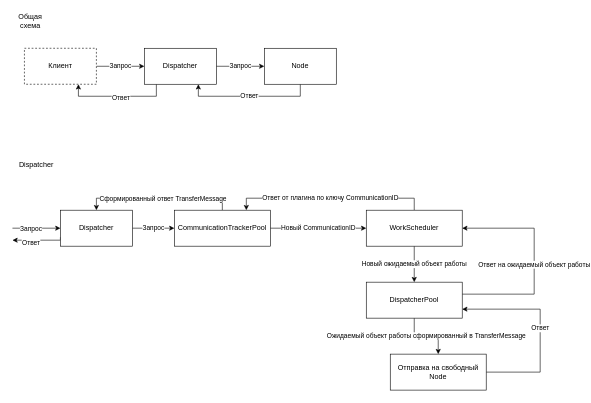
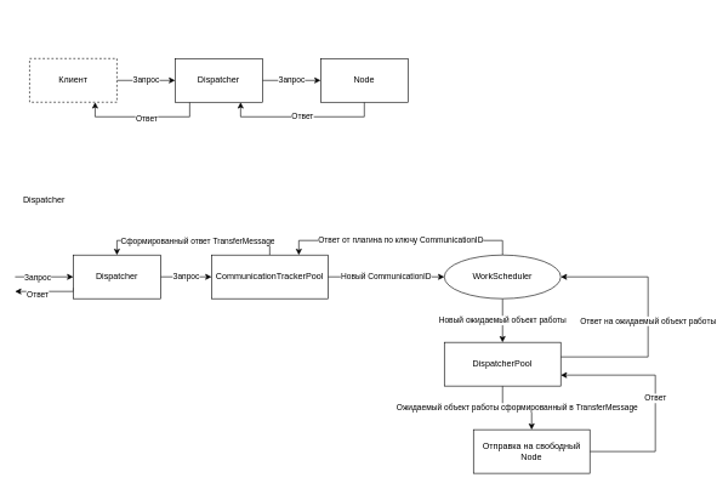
  <mxCell id="0" />
  <mxCell id="1" parent="0" />
  <mxCell id="2" value="Запрос" style="edgeStyle=orthogonalEdgeStyle;rounded=0;orthogonalLoop=1;jettySize=auto;html=1;" edge="1" parent="1" source="3" target="7"><mxGeometry relative="1" as="geometry" /></mxCell>
  <mxCell id="3" value="Клиент" style="rounded=0;whiteSpace=wrap;html=1;dashed=1;" vertex="1" parent="1"><mxGeometry x="40" y="80" width="120" height="60" as="geometry" /></mxCell>
  <mxCell id="4" value="Запрос" style="edgeStyle=orthogonalEdgeStyle;rounded=0;orthogonalLoop=1;jettySize=auto;html=1;" edge="1" parent="1" source="7" target="9"><mxGeometry relative="1" as="geometry" /></mxCell>
  <mxCell id="5" value="" style="edgeStyle=orthogonalEdgeStyle;rounded=0;orthogonalLoop=1;jettySize=auto;html=1;entryX=0.75;entryY=1;entryDx=0;entryDy=0;" edge="1" parent="1" source="7" target="3"><mxGeometry relative="1" as="geometry"><mxPoint x="300" y="220" as="targetPoint" /><Array as="points"><mxPoint x="260" y="160" /><mxPoint x="130" y="160" /></Array></mxGeometry></mxCell>
  <mxCell id="6" value="Ответ" style="edgeLabel;html=1;align=center;verticalAlign=middle;resizable=0;points=[];" vertex="1" connectable="0" parent="5"><mxGeometry x="-0.247" y="2" relative="1" as="geometry"><mxPoint x="-16" as="offset" /></mxGeometry></mxCell>
  <mxCell id="7" value="Dispatcher" style="rounded=0;whiteSpace=wrap;html=1;" vertex="1" parent="1"><mxGeometry x="240" y="80" width="120" height="60" as="geometry" /></mxCell>
  <mxCell id="8" value="Ответ" style="edgeStyle=orthogonalEdgeStyle;rounded=0;orthogonalLoop=1;jettySize=auto;html=1;entryX=0.75;entryY=1;entryDx=0;entryDy=0;" edge="1" parent="1" source="9" target="7"><mxGeometry relative="1" as="geometry"><mxPoint x="470" y="180" as="targetPoint" /><Array as="points"><mxPoint x="500" y="160" /><mxPoint x="330" y="160" /></Array></mxGeometry></mxCell>
  <mxCell id="9" value="Node" style="rounded=0;whiteSpace=wrap;html=1;" vertex="1" parent="1"><mxGeometry x="440" y="80" width="120" height="60" as="geometry" /></mxCell>
  <mxCell id="10" value="Запрос" style="edgeStyle=orthogonalEdgeStyle;rounded=0;orthogonalLoop=1;jettySize=auto;html=1;" edge="1" parent="1" source="13" target="19"><mxGeometry relative="1" as="geometry" /></mxCell>
  <mxCell id="11" value="" style="edgeStyle=orthogonalEdgeStyle;rounded=0;orthogonalLoop=1;jettySize=auto;html=1;exitX=0;exitY=0.75;exitDx=0;exitDy=0;" edge="1" parent="1" source="13"><mxGeometry relative="1" as="geometry"><mxPoint x="20" y="400" as="targetPoint" /><Array as="points"><mxPoint x="100" y="400" /></Array></mxGeometry></mxCell>
  <mxCell id="12" value="Ответ" style="edgeLabel;html=1;align=center;verticalAlign=middle;resizable=0;points=[];" vertex="1" connectable="0" parent="11"><mxGeometry x="-0.224" y="3" relative="1" as="geometry"><mxPoint x="-22" as="offset" /></mxGeometry></mxCell>
  <mxCell id="13" value="Dispatcher" style="rounded=0;whiteSpace=wrap;html=1;" vertex="1" parent="1"><mxGeometry x="100" y="350" width="120" height="60" as="geometry" /></mxCell>
  <mxCell id="14" value="" style="endArrow=classic;html=1;rounded=0;entryX=0;entryY=0.5;entryDx=0;entryDy=0;" edge="1" parent="1" target="13"><mxGeometry width="50" height="50" relative="1" as="geometry"><mxPoint x="20" y="380" as="sourcePoint" /><mxPoint x="410" y="290" as="targetPoint" /></mxGeometry></mxCell>
  <mxCell id="15" value="Запрос" style="edgeLabel;html=1;align=center;verticalAlign=middle;resizable=0;points=[];" vertex="1" connectable="0" parent="14"><mxGeometry x="-0.525" y="1" relative="1" as="geometry"><mxPoint x="11" y="1" as="offset" /></mxGeometry></mxCell>
  <mxCell id="16" value="Новый CommunicationID" style="edgeStyle=orthogonalEdgeStyle;rounded=0;orthogonalLoop=1;jettySize=auto;html=1;" edge="1" parent="1" source="19" target="22"><mxGeometry relative="1" as="geometry" /></mxCell>
  <mxCell id="17" value="" style="edgeStyle=orthogonalEdgeStyle;rounded=0;orthogonalLoop=1;jettySize=auto;html=1;entryX=0.5;entryY=0;entryDx=0;entryDy=0;" edge="1" parent="1" source="19" target="13"><mxGeometry relative="1" as="geometry"><mxPoint x="370" y="270" as="targetPoint" /><Array as="points"><mxPoint x="370" y="330" /><mxPoint x="160" y="330" /></Array></mxGeometry></mxCell>
  <mxCell id="18" value="Сформированный ответ TransferMessage" style="edgeLabel;html=1;align=center;verticalAlign=middle;resizable=0;points=[];" vertex="1" connectable="0" parent="17"><mxGeometry x="-0.352" y="2" relative="1" as="geometry"><mxPoint x="-39" y="-2" as="offset" /></mxGeometry></mxCell>
  <mxCell id="19" value="CommunicationTrackerPool" style="rounded=0;whiteSpace=wrap;html=1;" vertex="1" parent="1"><mxGeometry x="290" y="350" width="160" height="60" as="geometry" /></mxCell>
  <mxCell id="20" value="Новый ожидаемый объект работы" style="edgeStyle=orthogonalEdgeStyle;rounded=0;orthogonalLoop=1;jettySize=auto;html=1;" edge="1" parent="1" source="22" target="26"><mxGeometry relative="1" as="geometry" /></mxCell>
  <mxCell id="21" value="Ответ от плагина по ключу CommunicationID" style="edgeStyle=orthogonalEdgeStyle;rounded=0;orthogonalLoop=1;jettySize=auto;html=1;entryX=0.75;entryY=0;entryDx=0;entryDy=0;" edge="1" parent="1" source="22" target="19"><mxGeometry relative="1" as="geometry"><mxPoint x="690" y="270" as="targetPoint" /><Array as="points"><mxPoint x="690" y="330" /><mxPoint x="410" y="330" /></Array></mxGeometry></mxCell>
- <mxCell id="22" value="WorkScheduler" style="rounded=0;whiteSpace=wrap;html=1;" vertex="1" parent="1"><mxGeometry x="610" y="350" width="160" height="60" as="geometry" /></mxCell>
+ <mxCell id="22" value="WorkScheduler" style="ellipse;whiteSpace=wrap;html=1;" vertex="1" parent="1"><mxGeometry x="610" y="350" width="160" height="60" as="geometry" /></mxCell>
  <mxCell id="23" value="Ожидаемый объект работы сформированный в TransferMessage" style="edgeStyle=orthogonalEdgeStyle;rounded=0;orthogonalLoop=1;jettySize=auto;html=1;" edge="1" parent="1" source="26" target="28"><mxGeometry relative="1" as="geometry" /></mxCell>
  <mxCell id="24" value="" style="edgeStyle=orthogonalEdgeStyle;rounded=0;orthogonalLoop=1;jettySize=auto;html=1;entryX=1;entryY=0.5;entryDx=0;entryDy=0;" edge="1" parent="1" source="26" target="22"><mxGeometry relative="1" as="geometry"><mxPoint x="850" y="500" as="targetPoint" /><Array as="points"><mxPoint x="890" y="490" /><mxPoint x="890" y="380" /></Array></mxGeometry></mxCell>
  <mxCell id="25" value="Ответ на ожидаемый объект работы" style="edgeLabel;html=1;align=center;verticalAlign=middle;resizable=0;points=[];" vertex="1" connectable="0" parent="24"><mxGeometry x="0.133" y="1" relative="1" as="geometry"><mxPoint y="28" as="offset" /></mxGeometry></mxCell>
  <mxCell id="26" value="DispatcherPool" style="rounded=0;whiteSpace=wrap;html=1;" vertex="1" parent="1"><mxGeometry x="610" y="470" width="160" height="60" as="geometry" /></mxCell>
  <mxCell id="27" value="Ответ" style="edgeStyle=orthogonalEdgeStyle;rounded=0;orthogonalLoop=1;jettySize=auto;html=1;entryX=1;entryY=0.75;entryDx=0;entryDy=0;" edge="1" parent="1" source="28" target="26"><mxGeometry relative="1" as="geometry"><mxPoint x="940" y="620" as="targetPoint" /><Array as="points"><mxPoint x="900" y="620" /><mxPoint x="900" y="515" /></Array></mxGeometry></mxCell>
  <mxCell id="28" value="Отправка на свободный Node" style="whiteSpace=wrap;html=1;rounded=0;" vertex="1" parent="1"><mxGeometry x="650" y="590" width="160" height="60" as="geometry" /></mxCell>
  <mxCell id="29" value="Dispatcher" style="text;html=1;strokeColor=none;fillColor=none;align=center;verticalAlign=middle;whiteSpace=wrap;rounded=0;" vertex="1" parent="1"><mxGeometry x="30" y="260" width="60" height="30" as="geometry" /></mxCell>
- <mxCell id="30" value="Общая схема" style="text;html=1;strokeColor=none;fillColor=none;align=center;verticalAlign=middle;whiteSpace=wrap;rounded=0;" vertex="1" parent="1"><mxGeometry x="20" y="20" width="60" height="30" as="geometry" /></mxCell>
